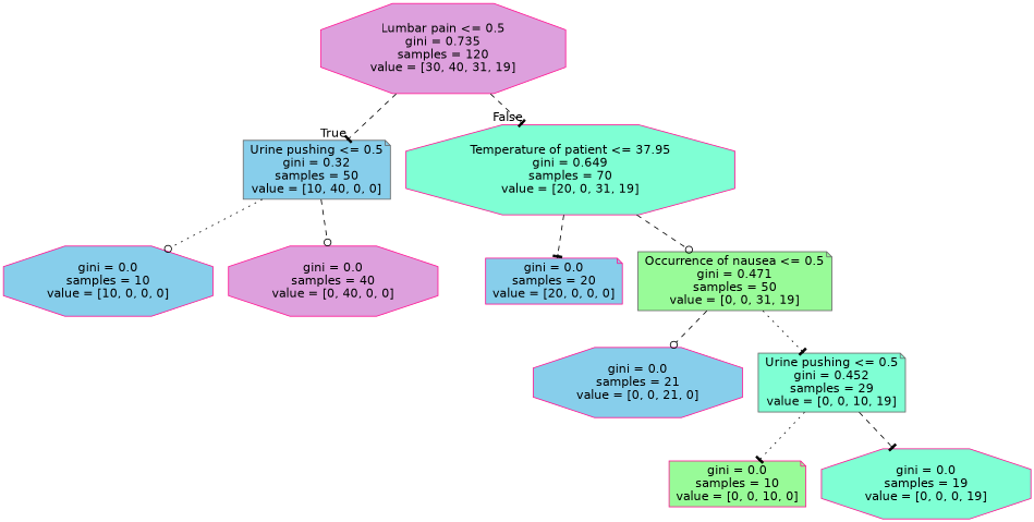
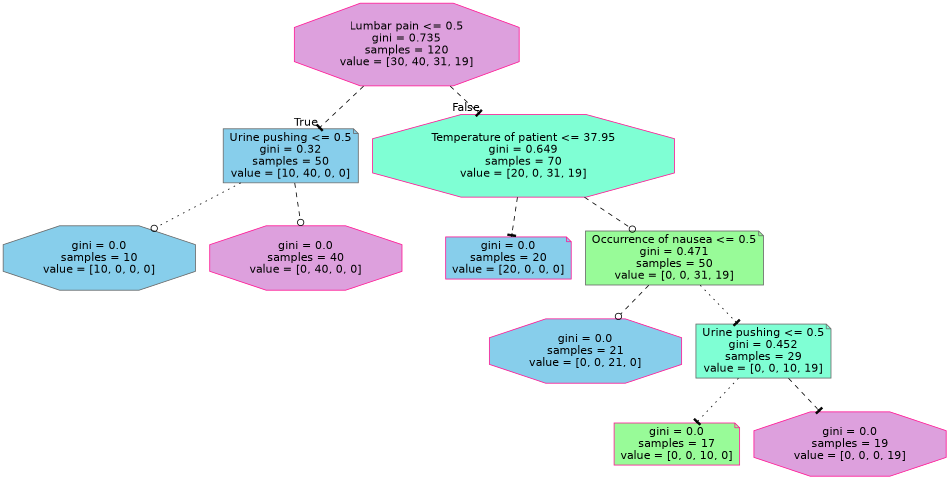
  digraph {
    node [color=deeppink fillcolor=skyblue fontname=helvetica shape=octagon style=filled]
    edge [arrowhead=tee fontname=helvetica style=dashed]
    n1 [fillcolor=plum label="Lumbar pain <= 0.5\ngini = 0.735\nsamples = 120\nvalue = [30, 40, 31, 19]"]
    n2 [color=gray40 label="Urine pushing <= 0.5\ngini = 0.32\nsamples = 50\nvalue = [10, 40, 0, 0]" shape=note]
    n3 [fillcolor=aquamarine label="Temperature of patient <= 37.95\ngini = 0.649\nsamples = 70\nvalue = [20, 0, 31, 19]"]
-   n4 [label="gini = 0.0\nsamples = 10\nvalue = [10, 0, 0, 0]"]
+   n4 [color=gray40 label="gini = 0.0\nsamples = 10\nvalue = [10, 0, 0, 0]"]
    n5 [fillcolor=plum label="gini = 0.0\nsamples = 40\nvalue = [0, 40, 0, 0]"]
    n6 [label="gini = 0.0\nsamples = 20\nvalue = [20, 0, 0, 0]" shape=note]
    n7 [color=gray40 fillcolor=palegreen label="Occurrence of nausea <= 0.5\ngini = 0.471\nsamples = 50\nvalue = [0, 0, 31, 19]" shape=note]
    n8 [label="gini = 0.0\nsamples = 21\nvalue = [0, 0, 21, 0]"]
    n9 [color=gray40 fillcolor=aquamarine label="Urine pushing <= 0.5\ngini = 0.452\nsamples = 29\nvalue = [0, 0, 10, 19]" shape=note]
-   n10 [fillcolor=palegreen label="gini = 0.0\nsamples = 10\nvalue = [0, 0, 10, 0]" shape=note]
-   n11 [fillcolor=aquamarine label="gini = 0.0\nsamples = 19\nvalue = [0, 0, 0, 19]"]
+   n10 [fillcolor=palegreen label="gini = 0.0\nsamples = 17\nvalue = [0, 0, 10, 0]" shape=note]
+   n11 [fillcolor=plum label="gini = 0.0\nsamples = 19\nvalue = [0, 0, 0, 19]"]
    n1 -> n2 [headlabel=True labelangle=45 labeldistance=2.5]
    n1 -> n3 [headlabel=False labelangle=-45 labeldistance=2.5]
    n2 -> n4 [arrowhead=odot style=dotted]
    n2 -> n5 [arrowhead=odot]
    n3 -> n6
    n3 -> n7 [arrowhead=odot]
    n7 -> n8 [arrowhead=odot]
    n7 -> n9 [style=dotted]
    n9 -> n10 [style=dotted]
    n9 -> n11
  }
